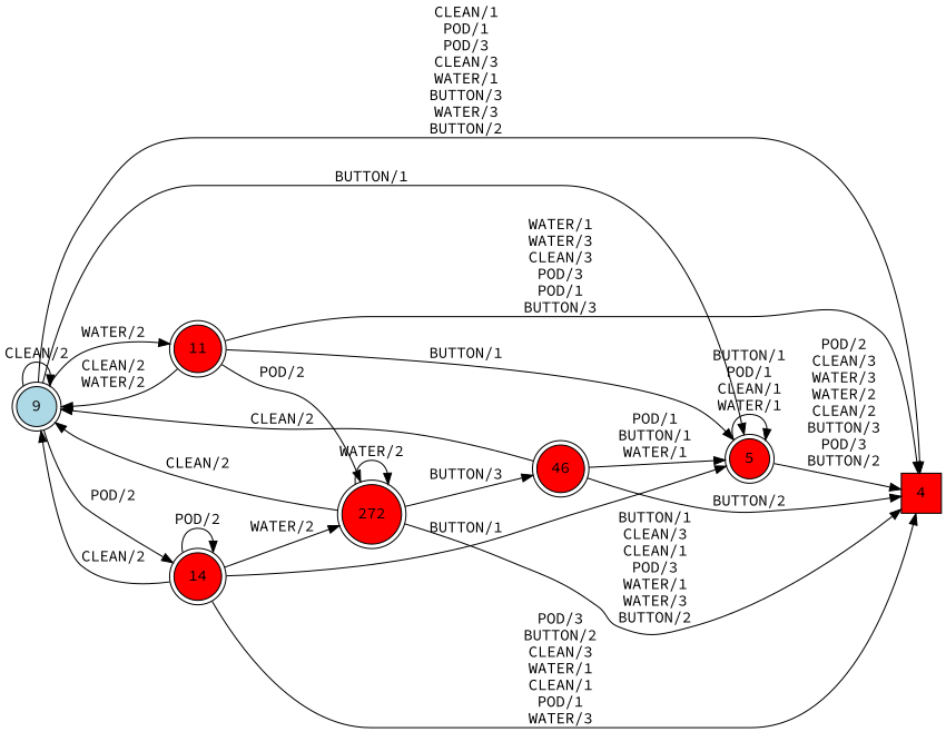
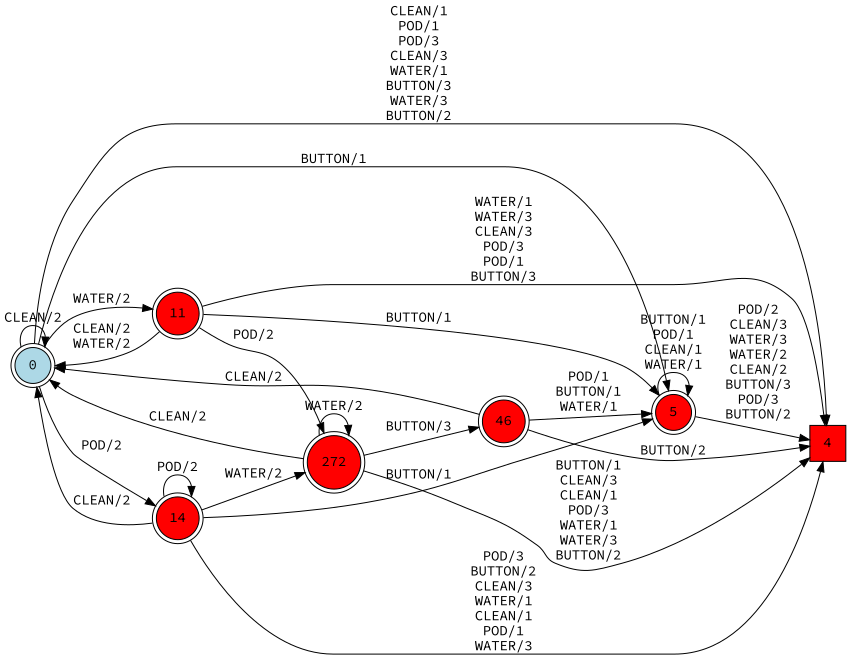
  digraph {
    rankdir=LR
    fontname="Source Code Pro"
    node [fillcolor=red shape=doublecircle style=filled fontname="Source Code Pro"]
    edge [fontname="Source Code Pro"]
-   0 [fillcolor=lightblue isInitial=True label=9]
+   0 [fillcolor=lightblue isInitial=True]
    4 [shape=square]
    5
    11
    14
    272
    46
    0 -> 0 [label="CLEAN/2"]
    0 -> 4 [label="CLEAN/1\nPOD/1\nPOD/3\nCLEAN/3\nWATER/1\nBUTTON/3\nWATER/3\nBUTTON/2"]
    0 -> 5 [label="BUTTON/1"]
    0 -> 11 [label="WATER/2"]
    0 -> 14 [label="POD/2"]
    5 -> 4 [label="POD/2\nCLEAN/3\nWATER/3\nWATER/2\nCLEAN/2\nBUTTON/3\nPOD/3\nBUTTON/2"]
    5 -> 5 [label="BUTTON/1\nPOD/1\nCLEAN/1\nWATER/1"]
    11 -> 0 [label="CLEAN/2\nWATER/2"]
    11 -> 4 [label="WATER/1\nWATER/3\nCLEAN/3\nPOD/3\nPOD/1\nBUTTON/3"]
    11 -> 5 [label="BUTTON/1"]
    11 -> 272 [label="POD/2"]
    14 -> 0 [label="CLEAN/2"]
    14 -> 4 [label="POD/3\nBUTTON/2\nCLEAN/3\nWATER/1\nCLEAN/1\nPOD/1\nWATER/3"]
    14 -> 5 [label="BUTTON/1"]
    14 -> 14 [label="POD/2"]
    14 -> 272 [label="WATER/2"]
    272 -> 0 [label="CLEAN/2"]
    272 -> 4 [label="BUTTON/1\nCLEAN/3\nCLEAN/1\nPOD/3\nWATER/1\nWATER/3\nBUTTON/2"]
    272 -> 272 [label="WATER/2"]
    272 -> 46 [label="BUTTON/3"]
    46 -> 0 [label="CLEAN/2"]
    46 -> 4 [label="BUTTON/2"]
    46 -> 5 [label="POD/1\nBUTTON/1\nWATER/1"]
  }
